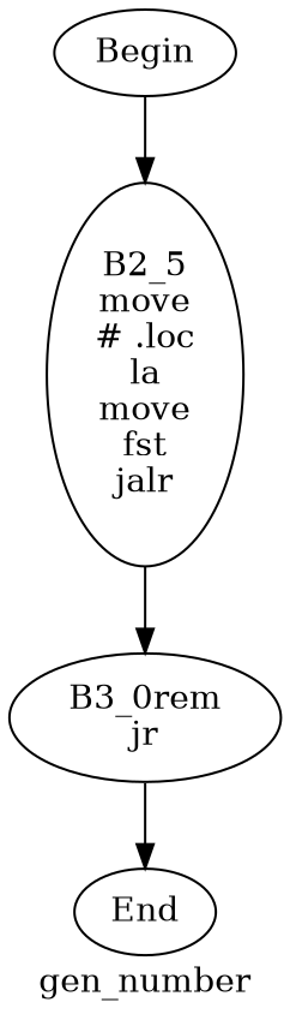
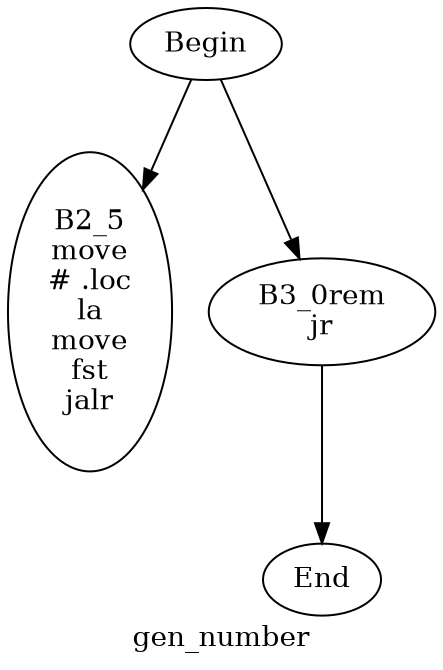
  digraph {
    color=purple
    label=gen_number
    style=dashed
    n1 [label=Begin]
    n2 [label="B2_5\nmove\n# .loc\nla\nmove\nfst\njalr\n"]
    n3 [label="B3_0rem\njr\n"]
    n4 [label=End]
    n1 -> n2
-   n2 -> n3
+   n1 -> n3
    n3 -> n4
  }
